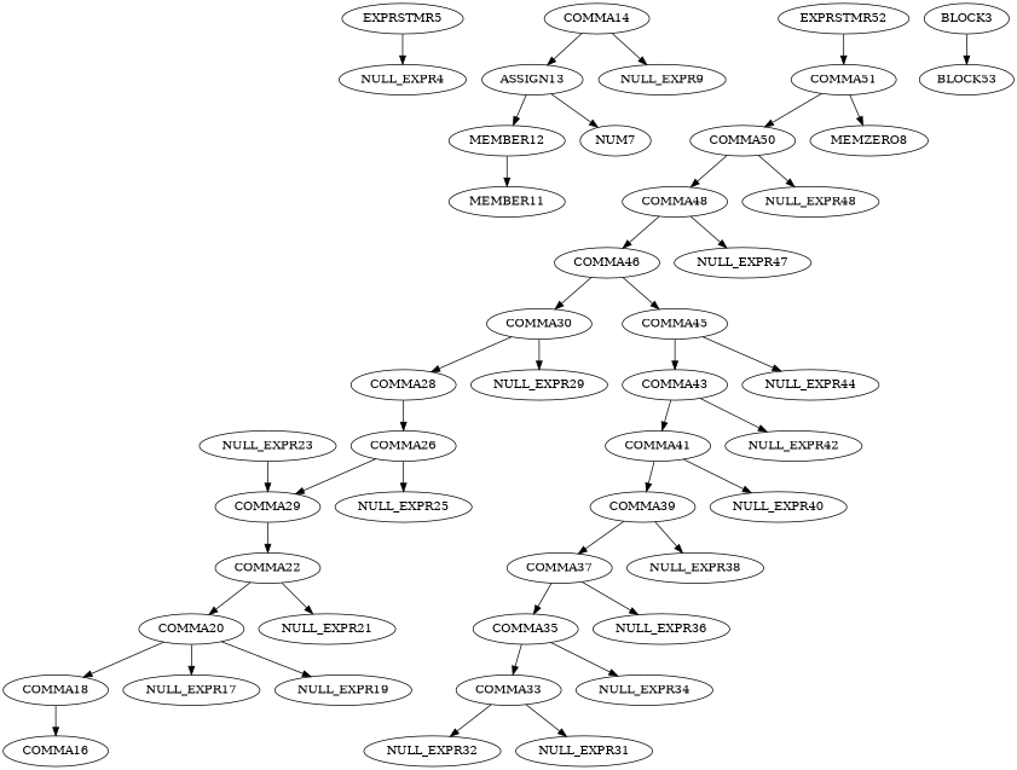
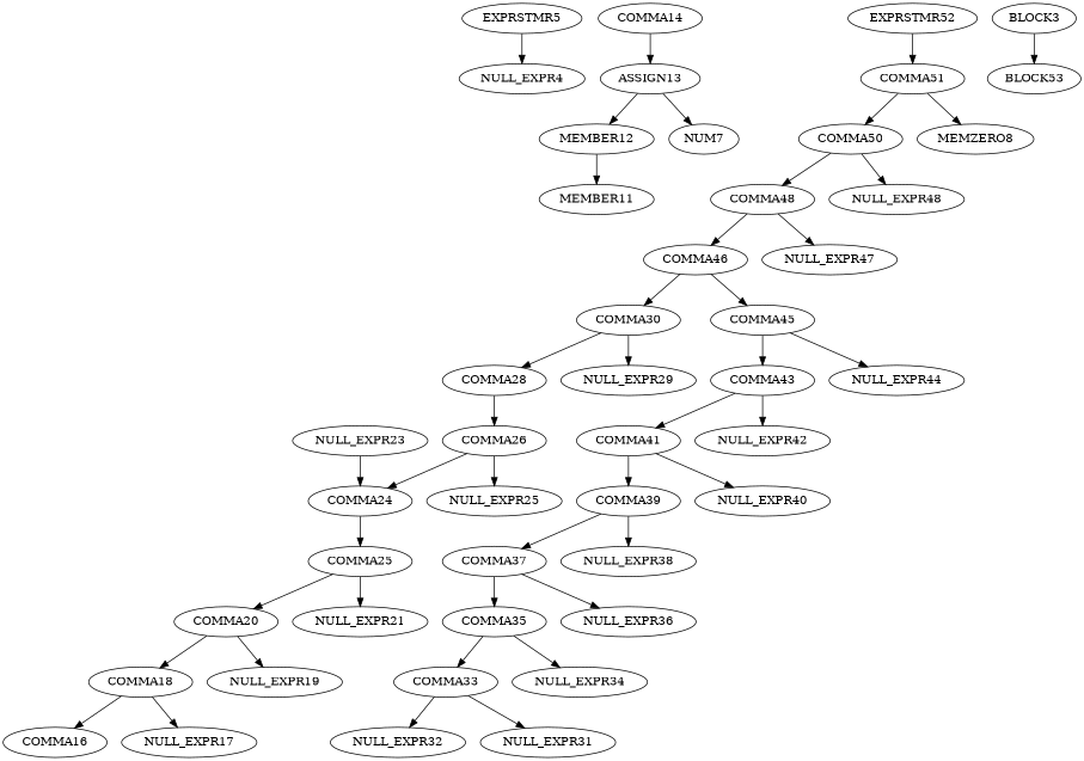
  digraph {
    EXPRSTMR5
    NULL_EXPR4
    MEMBER12
    MEMBER11
    ASSIGN13
    NUM7
    COMMA14
-   NULL_EXPR9
    COMMA18
    COMMA16
    NULL_EXPR17
    COMMA20
    NULL_EXPR19
-   COMMA22
+   COMMA22 [label=COMMA25]
    NULL_EXPR21
-   COMMA24 [label=COMMA29]
+   COMMA24
    NULL_EXPR23
    COMMA26
    NULL_EXPR25
    COMMA28
    COMMA30
    NULL_EXPR29
    COMMA33
    NULL_EXPR32
    NULL_EXPR31
    COMMA35
    NULL_EXPR34
    COMMA37
    NULL_EXPR36
    COMMA39
    NULL_EXPR38
    COMMA41
    NULL_EXPR40
    COMMA43
    NULL_EXPR42
    COMMA45
    NULL_EXPR44
    COMMA46
    COMMA48
    NULL_EXPR47
    COMMA50
    n42 [label=NULL_EXPR48]
    COMMA51
    MEMZERO8
    EXPRSTMR52
    BLOCK3
    BLOCK53
    EXPRSTMR5 -> NULL_EXPR4
    MEMBER12 -> MEMBER11
    ASSIGN13 -> MEMBER12
    ASSIGN13 -> NUM7
    COMMA14 -> ASSIGN13
-   COMMA14 -> NULL_EXPR9
    COMMA18 -> COMMA16
-   COMMA20 -> NULL_EXPR17
+   COMMA18 -> NULL_EXPR17
    COMMA20 -> COMMA18
    COMMA20 -> NULL_EXPR19
    COMMA22 -> COMMA20
    COMMA22 -> NULL_EXPR21
    COMMA24 -> COMMA22
    NULL_EXPR23 -> COMMA24
    COMMA26 -> COMMA24
    COMMA26 -> NULL_EXPR25
    COMMA28 -> COMMA26
    COMMA30 -> COMMA28
    COMMA30 -> NULL_EXPR29
    COMMA33 -> NULL_EXPR32
    COMMA33 -> NULL_EXPR31
    COMMA35 -> COMMA33
    COMMA35 -> NULL_EXPR34
    COMMA37 -> COMMA35
    COMMA37 -> NULL_EXPR36
    COMMA39 -> COMMA37
    COMMA39 -> NULL_EXPR38
    COMMA41 -> COMMA39
    COMMA41 -> NULL_EXPR40
    COMMA43 -> COMMA41
    COMMA43 -> NULL_EXPR42
    COMMA45 -> COMMA43
    COMMA45 -> NULL_EXPR44
    COMMA46 -> COMMA30
    COMMA46 -> COMMA45
    COMMA48 -> COMMA46
    COMMA48 -> NULL_EXPR47
    COMMA50 -> COMMA48
    COMMA50 -> n42
    COMMA51 -> COMMA50
    COMMA51 -> MEMZERO8
    EXPRSTMR52 -> COMMA51
    BLOCK3 -> BLOCK53
  }
